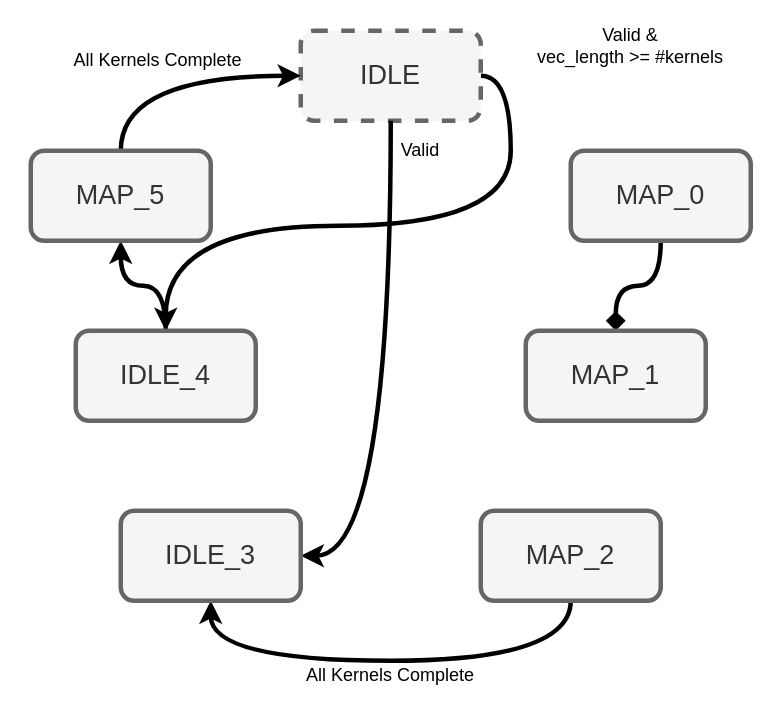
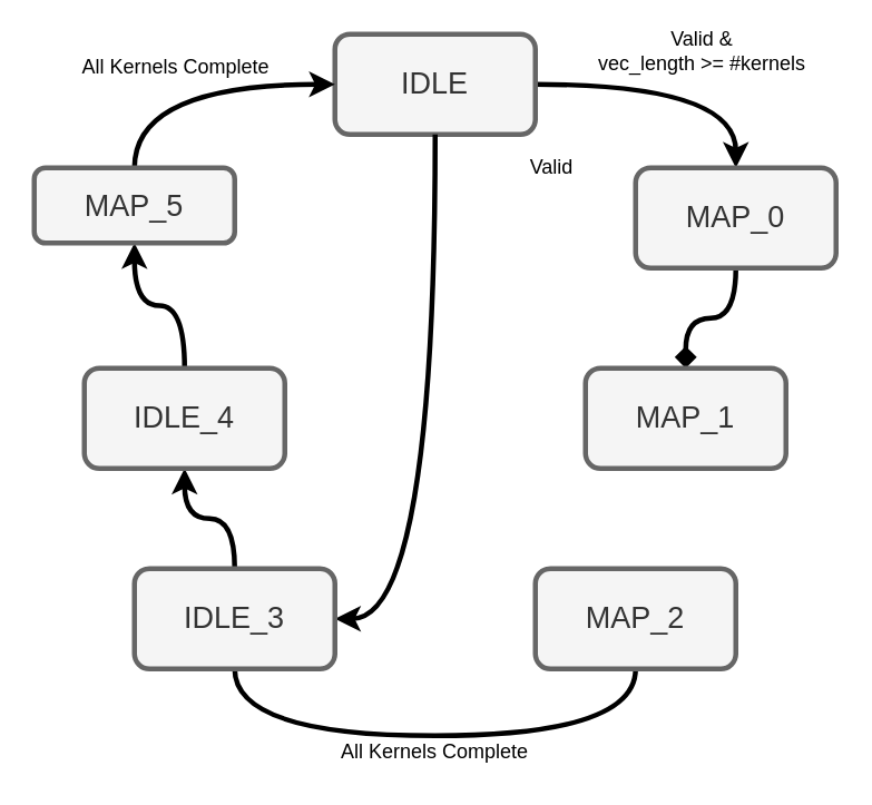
  <mxCell id="0" />
  <mxCell id="1" parent="0" />
- <mxCell id="2" style="edgeStyle=orthogonalEdgeStyle;rounded=0;orthogonalLoop=1;jettySize=auto;html=1;exitX=1;exitY=0.5;exitDx=0;exitDy=0;curved=1;strokeWidth=3;" edge="1" parent="1" source="3" target="13"><mxGeometry relative="1" as="geometry" /></mxCell>
- <mxCell id="3" value="&lt;font style=&quot;font-size: 18px&quot;&gt;IDLE&lt;/font&gt;" style="rounded=1;whiteSpace=wrap;html=1;strokeWidth=3;fillColor=#f5f5f5;strokeColor=#666666;fontColor=#333333;dashed=1;" vertex="1" parent="1"><mxGeometry x="200" y="20" width="120" height="60" as="geometry" /></mxCell>
+ <mxCell id="2" style="edgeStyle=orthogonalEdgeStyle;rounded=0;orthogonalLoop=1;jettySize=auto;html=1;exitX=1;exitY=0.5;exitDx=0;exitDy=0;curved=1;strokeWidth=3;" edge="1" parent="1" source="3" target="6"><mxGeometry relative="1" as="geometry" /></mxCell>
+ <mxCell id="3" value="&lt;font style=&quot;font-size: 18px&quot;&gt;IDLE&lt;/font&gt;" style="rounded=1;whiteSpace=wrap;html=1;strokeWidth=3;fillColor=#f5f5f5;strokeColor=#666666;fontColor=#333333;" vertex="1" parent="1"><mxGeometry x="200" y="20" width="120" height="60" as="geometry" /></mxCell>
  <mxCell id="4" style="edgeStyle=orthogonalEdgeStyle;curved=1;rounded=0;orthogonalLoop=1;jettySize=auto;html=1;exitX=0.5;exitY=1;exitDx=0;exitDy=0;strokeWidth=3;endArrow=diamond;" edge="1" parent="1" source="6" target="7"><mxGeometry relative="1" as="geometry" /></mxCell>
  <mxCell id="5" style="edgeStyle=orthogonalEdgeStyle;curved=1;rounded=0;orthogonalLoop=1;jettySize=auto;html=1;exitX=0.5;exitY=1;exitDx=0;exitDy=0;entryX=1;entryY=0.5;entryDx=0;entryDy=0;strokeWidth=3;" edge="1" parent="1" source="3" target="11"><mxGeometry relative="1" as="geometry" /></mxCell>
  <mxCell id="6" value="&lt;font style=&quot;font-size: 18px&quot;&gt;MAP_0&lt;/font&gt;" style="rounded=1;whiteSpace=wrap;html=1;strokeWidth=3;fillColor=#f5f5f5;strokeColor=#666666;fontColor=#333333;" vertex="1" parent="1"><mxGeometry x="380" y="100" width="120" height="60" as="geometry" /></mxCell>
  <mxCell id="7" value="&lt;font style=&quot;font-size: 18px&quot;&gt;MAP_1&lt;/font&gt;" style="rounded=1;whiteSpace=wrap;html=1;strokeWidth=3;fillColor=#f5f5f5;strokeColor=#666666;fontColor=#333333;" vertex="1" parent="1"><mxGeometry x="350" y="220" width="120" height="60" as="geometry" /></mxCell>
- <mxCell id="8" style="edgeStyle=orthogonalEdgeStyle;curved=1;rounded=0;orthogonalLoop=1;jettySize=auto;html=1;exitX=0.5;exitY=1;exitDx=0;exitDy=0;entryX=0.5;entryY=1;entryDx=0;entryDy=0;strokeWidth=3;" edge="1" parent="1" source="9" target="11"><mxGeometry relative="1" as="geometry"><Array as="points"><mxPoint x="380" y="440" /><mxPoint x="140" y="440" /></Array></mxGeometry></mxCell>
+ <mxCell id="8" style="edgeStyle=orthogonalEdgeStyle;curved=1;rounded=0;orthogonalLoop=1;jettySize=auto;html=1;exitX=0.5;exitY=1;exitDx=0;exitDy=0;entryX=0.5;entryY=1;entryDx=0;entryDy=0;strokeWidth=3;endArrow=none;" edge="1" parent="1" source="9" target="11"><mxGeometry relative="1" as="geometry"><Array as="points"><mxPoint x="380" y="440" /><mxPoint x="140" y="440" /></Array></mxGeometry></mxCell>
  <mxCell id="9" value="&lt;font style=&quot;font-size: 18px&quot;&gt;MAP_2&lt;/font&gt;" style="rounded=1;whiteSpace=wrap;html=1;strokeWidth=3;fillColor=#f5f5f5;strokeColor=#666666;fontColor=#333333;" vertex="1" parent="1"><mxGeometry x="320" y="340" width="120" height="60" as="geometry" /></mxCell>
+ <mxCell id="10" value="" style="edgeStyle=orthogonalEdgeStyle;curved=1;rounded=0;orthogonalLoop=1;jettySize=auto;html=1;strokeWidth=3;" edge="1" parent="1" source="11" target="13"><mxGeometry relative="1" as="geometry" /></mxCell>
  <mxCell id="11" value="&lt;font style=&quot;font-size: 18px&quot;&gt;IDLE_3&lt;/font&gt;" style="rounded=1;whiteSpace=wrap;html=1;strokeWidth=3;fillColor=#f5f5f5;strokeColor=#666666;fontColor=#333333;" vertex="1" parent="1"><mxGeometry x="80" y="340" width="120" height="60" as="geometry" /></mxCell>
  <mxCell id="12" style="edgeStyle=orthogonalEdgeStyle;curved=1;rounded=0;orthogonalLoop=1;jettySize=auto;html=1;exitX=0.5;exitY=0;exitDx=0;exitDy=0;entryX=0.5;entryY=1;entryDx=0;entryDy=0;strokeWidth=3;" edge="1" parent="1" source="13" target="15"><mxGeometry relative="1" as="geometry" /></mxCell>
  <mxCell id="13" value="&lt;font style=&quot;font-size: 18px&quot;&gt;IDLE_4&lt;/font&gt;" style="rounded=1;whiteSpace=wrap;html=1;strokeWidth=3;fillColor=#f5f5f5;strokeColor=#666666;fontColor=#333333;" vertex="1" parent="1"><mxGeometry x="50" y="220" width="120" height="60" as="geometry" /></mxCell>
  <mxCell id="14" style="edgeStyle=orthogonalEdgeStyle;curved=1;rounded=0;orthogonalLoop=1;jettySize=auto;html=1;exitX=0.5;exitY=0;exitDx=0;exitDy=0;entryX=0;entryY=0.5;entryDx=0;entryDy=0;strokeWidth=3;" edge="1" parent="1" source="15" target="3"><mxGeometry relative="1" as="geometry" /></mxCell>
- <mxCell id="15" value="&lt;font style=&quot;font-size: 18px&quot;&gt;MAP_5&lt;/font&gt;" style="rounded=1;whiteSpace=wrap;html=1;strokeWidth=3;fillColor=#f5f5f5;strokeColor=#666666;fontColor=#333333;" vertex="1" parent="1"><mxGeometry x="20" y="100" width="120" height="60" as="geometry" /></mxCell>
+ <mxCell id="15" value="&lt;font style=&quot;font-size: 18px&quot;&gt;MAP_5&lt;/font&gt;" style="rounded=1;whiteSpace=wrap;html=1;strokeWidth=3;fillColor=#f5f5f5;strokeColor=#666666;fontColor=#333333;" vertex="1" parent="1"><mxGeometry x="20" y="100" width="120" height="45" as="geometry" /></mxCell>
  <mxCell id="16" style="edgeStyle=orthogonalEdgeStyle;rounded=0;orthogonalLoop=1;jettySize=auto;html=1;exitX=0.5;exitY=1;exitDx=0;exitDy=0;" edge="1" parent="1" source="15" target="15"><mxGeometry relative="1" as="geometry" /></mxCell>
  <mxCell id="17" value="Valid &amp;amp; &lt;br&gt;vec_length &amp;gt;= #kernels" style="text;html=1;strokeColor=none;fillColor=none;align=center;verticalAlign=middle;whiteSpace=wrap;rounded=0;" vertex="1" parent="1"><mxGeometry x="340" y="20" width="160" height="20" as="geometry" /></mxCell>
- <mxCell id="18" value="Valid" style="text;html=1;strokeColor=none;fillColor=none;align=center;verticalAlign=middle;whiteSpace=wrap;rounded=0;" vertex="1" parent="1"><mxGeometry x="260" y="90" width="40" height="20" as="geometry" /></mxCell>
+ <mxCell id="18" value="Valid" style="text;html=1;strokeColor=none;fillColor=none;align=center;verticalAlign=middle;whiteSpace=wrap;rounded=0;" vertex="1" parent="1"><mxGeometry x="310" y="90" width="40" height="20" as="geometry" /></mxCell>
  <mxCell id="19" value="All Kernels Complete" style="text;html=1;strokeColor=none;fillColor=none;align=center;verticalAlign=middle;whiteSpace=wrap;rounded=0;" vertex="1" parent="1"><mxGeometry x="195" y="440" width="130" height="20" as="geometry" /></mxCell>
  <mxCell id="20" value="All Kernels Complete" style="text;html=1;strokeColor=none;fillColor=none;align=center;verticalAlign=middle;whiteSpace=wrap;rounded=0;" vertex="1" parent="1"><mxGeometry x="40" y="30" width="130" height="20" as="geometry" /></mxCell>
